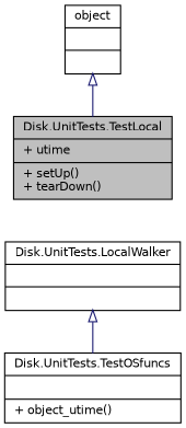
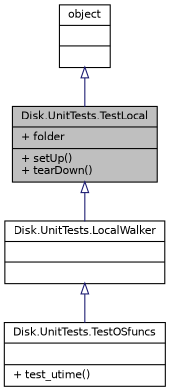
  digraph {
    node [color=black fontname=Helvetica fontsize=10 shape=record]
    edge [arrowtail=onormal color=midnightblue dir=back fontname=Helvetica fontsize=10 labelfontname=Helvetica labelfontsize=10 style=solid]
-   n1 [fillcolor=grey75 fontcolor=black height=0.2 label="{Disk.UnitTests.TestLocal\n|+ utime\l|+ setUp()\l+ tearDown()\l}" style=filled width=0.4]
+   n1 [fillcolor=grey75 fontcolor=black height=0.2 label="{Disk.UnitTests.TestLocal\n|+ folder\l|+ setUp()\l+ tearDown()\l}" style=filled width=0.4]
    n2 [height=0.2 label="{Disk.UnitTests.LocalWalker\n||}" width=0.4]
-   n3 [height=0.2 label="{Disk.UnitTests.TestOSfuncs\n||+ object_utime()\l}" width=0.4]
+   n3 [height=0.2 label="{Disk.UnitTests.TestOSfuncs\n||+ test_utime()\l}" width=0.4]
    n4 [height=0.2 label="{object\n||}" width=0.4]
+   n1 -> n2
    n2 -> n3
    n4 -> n1
  }
